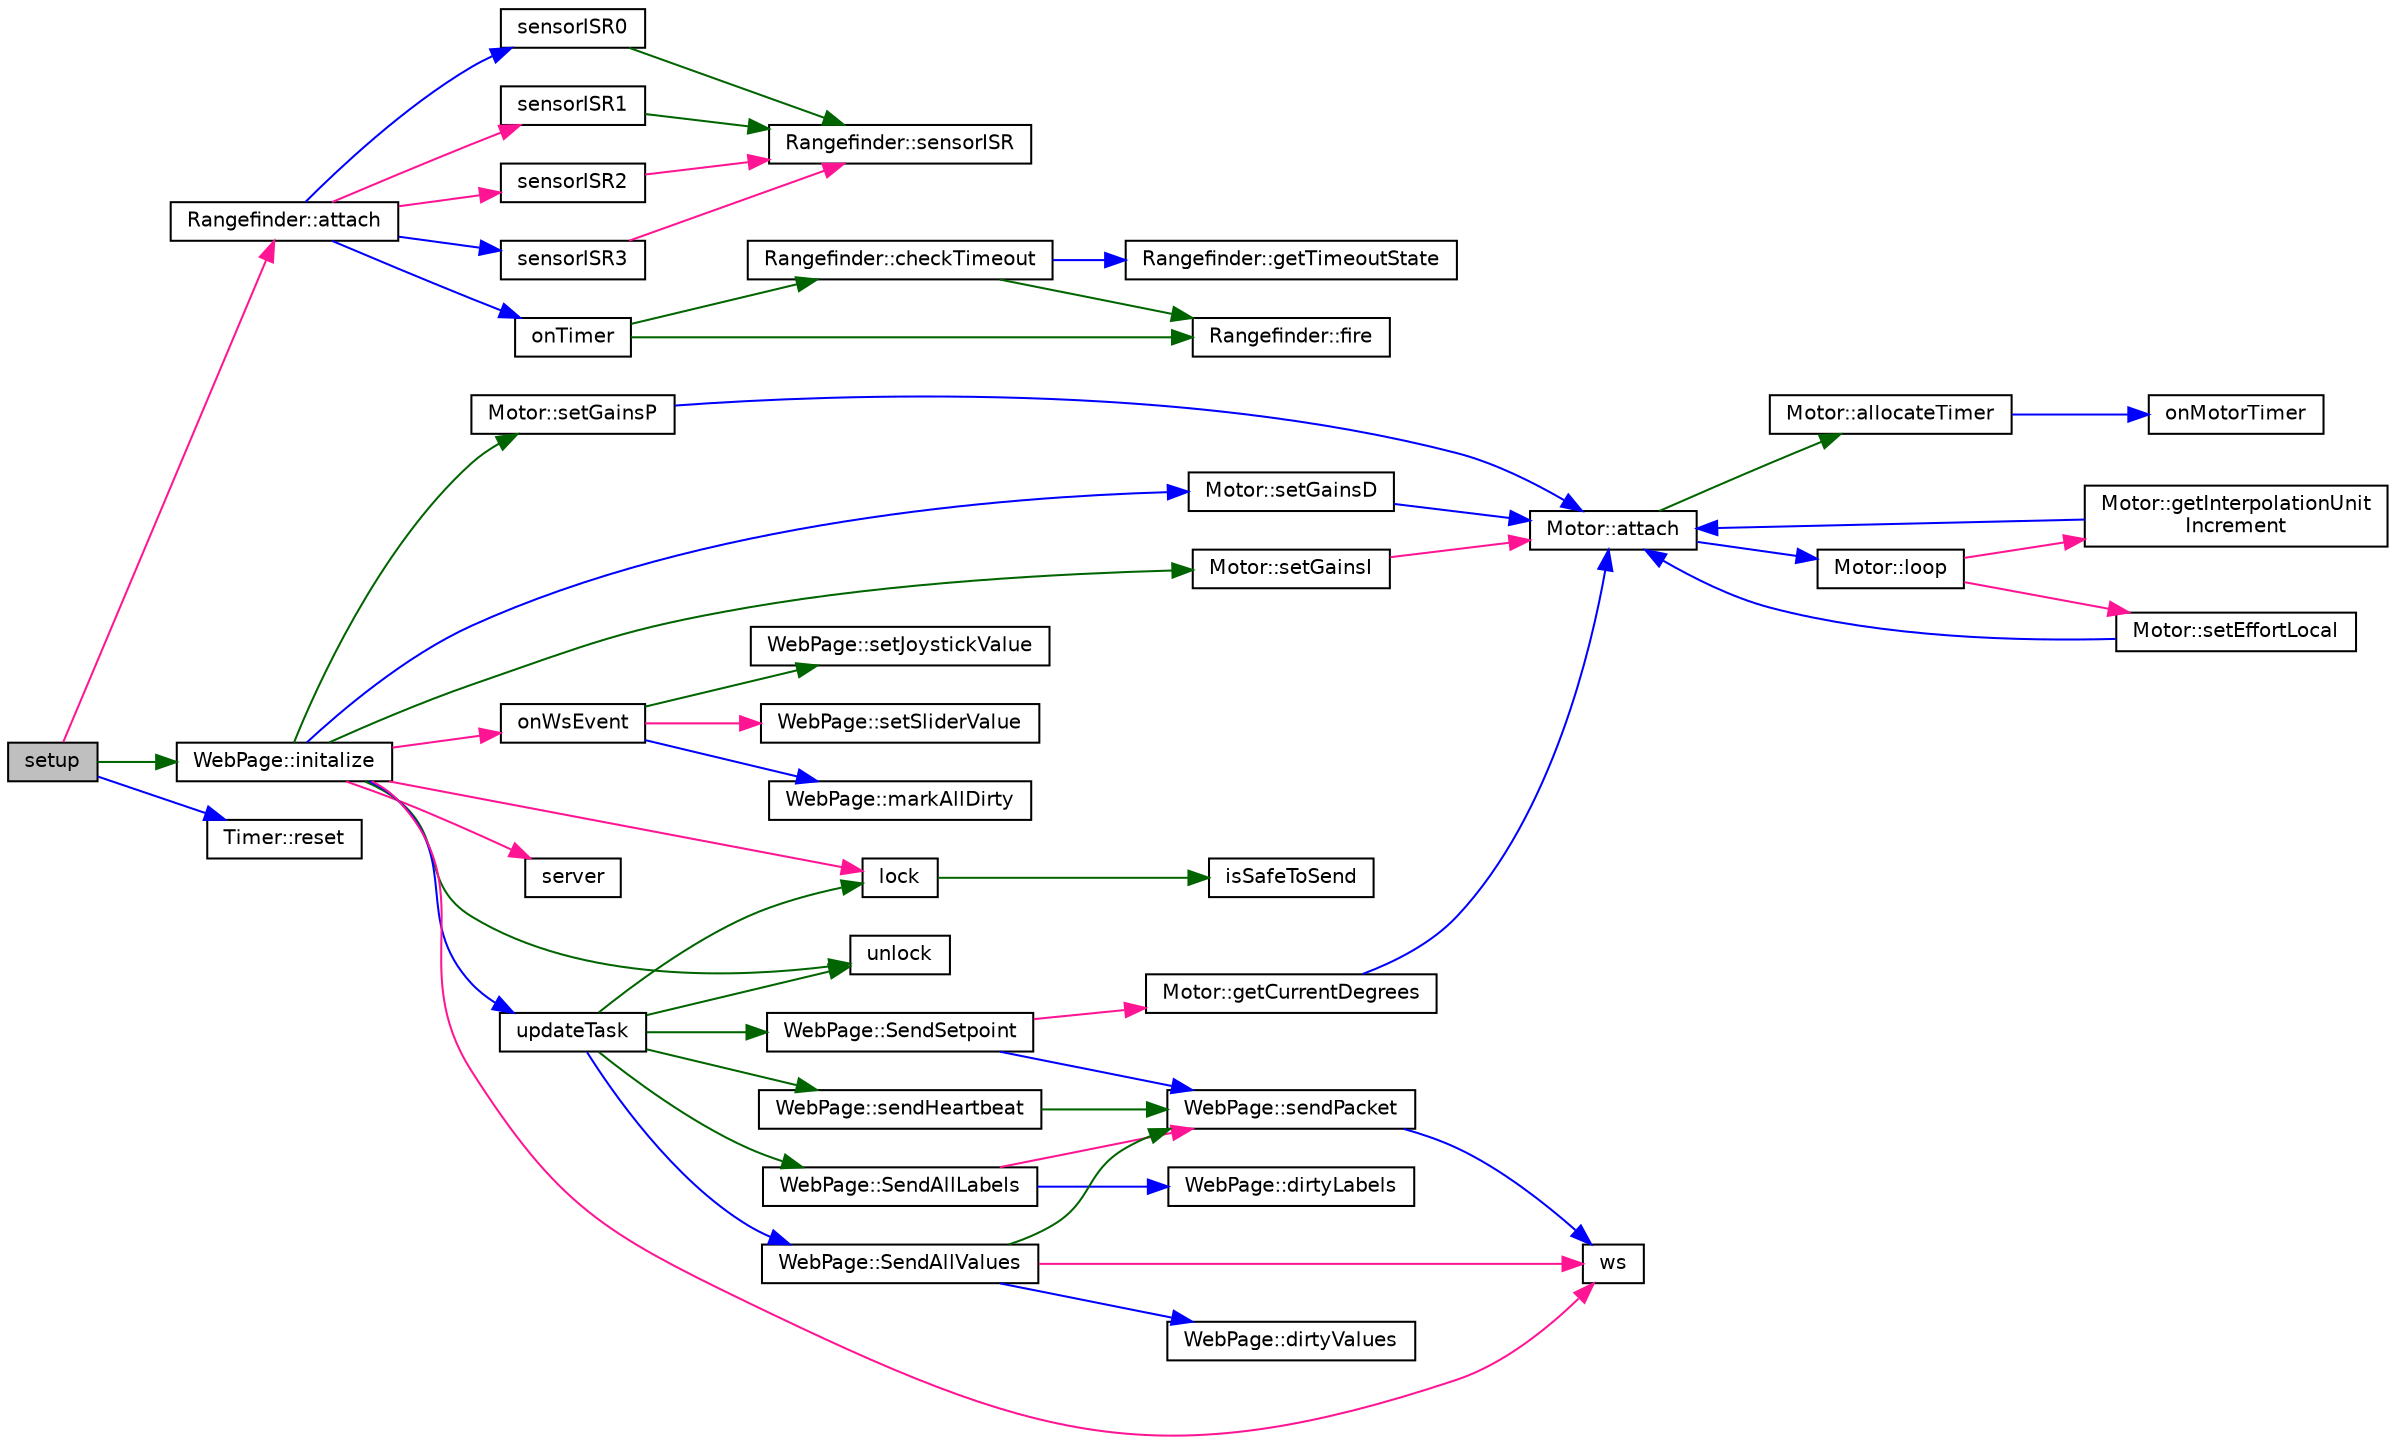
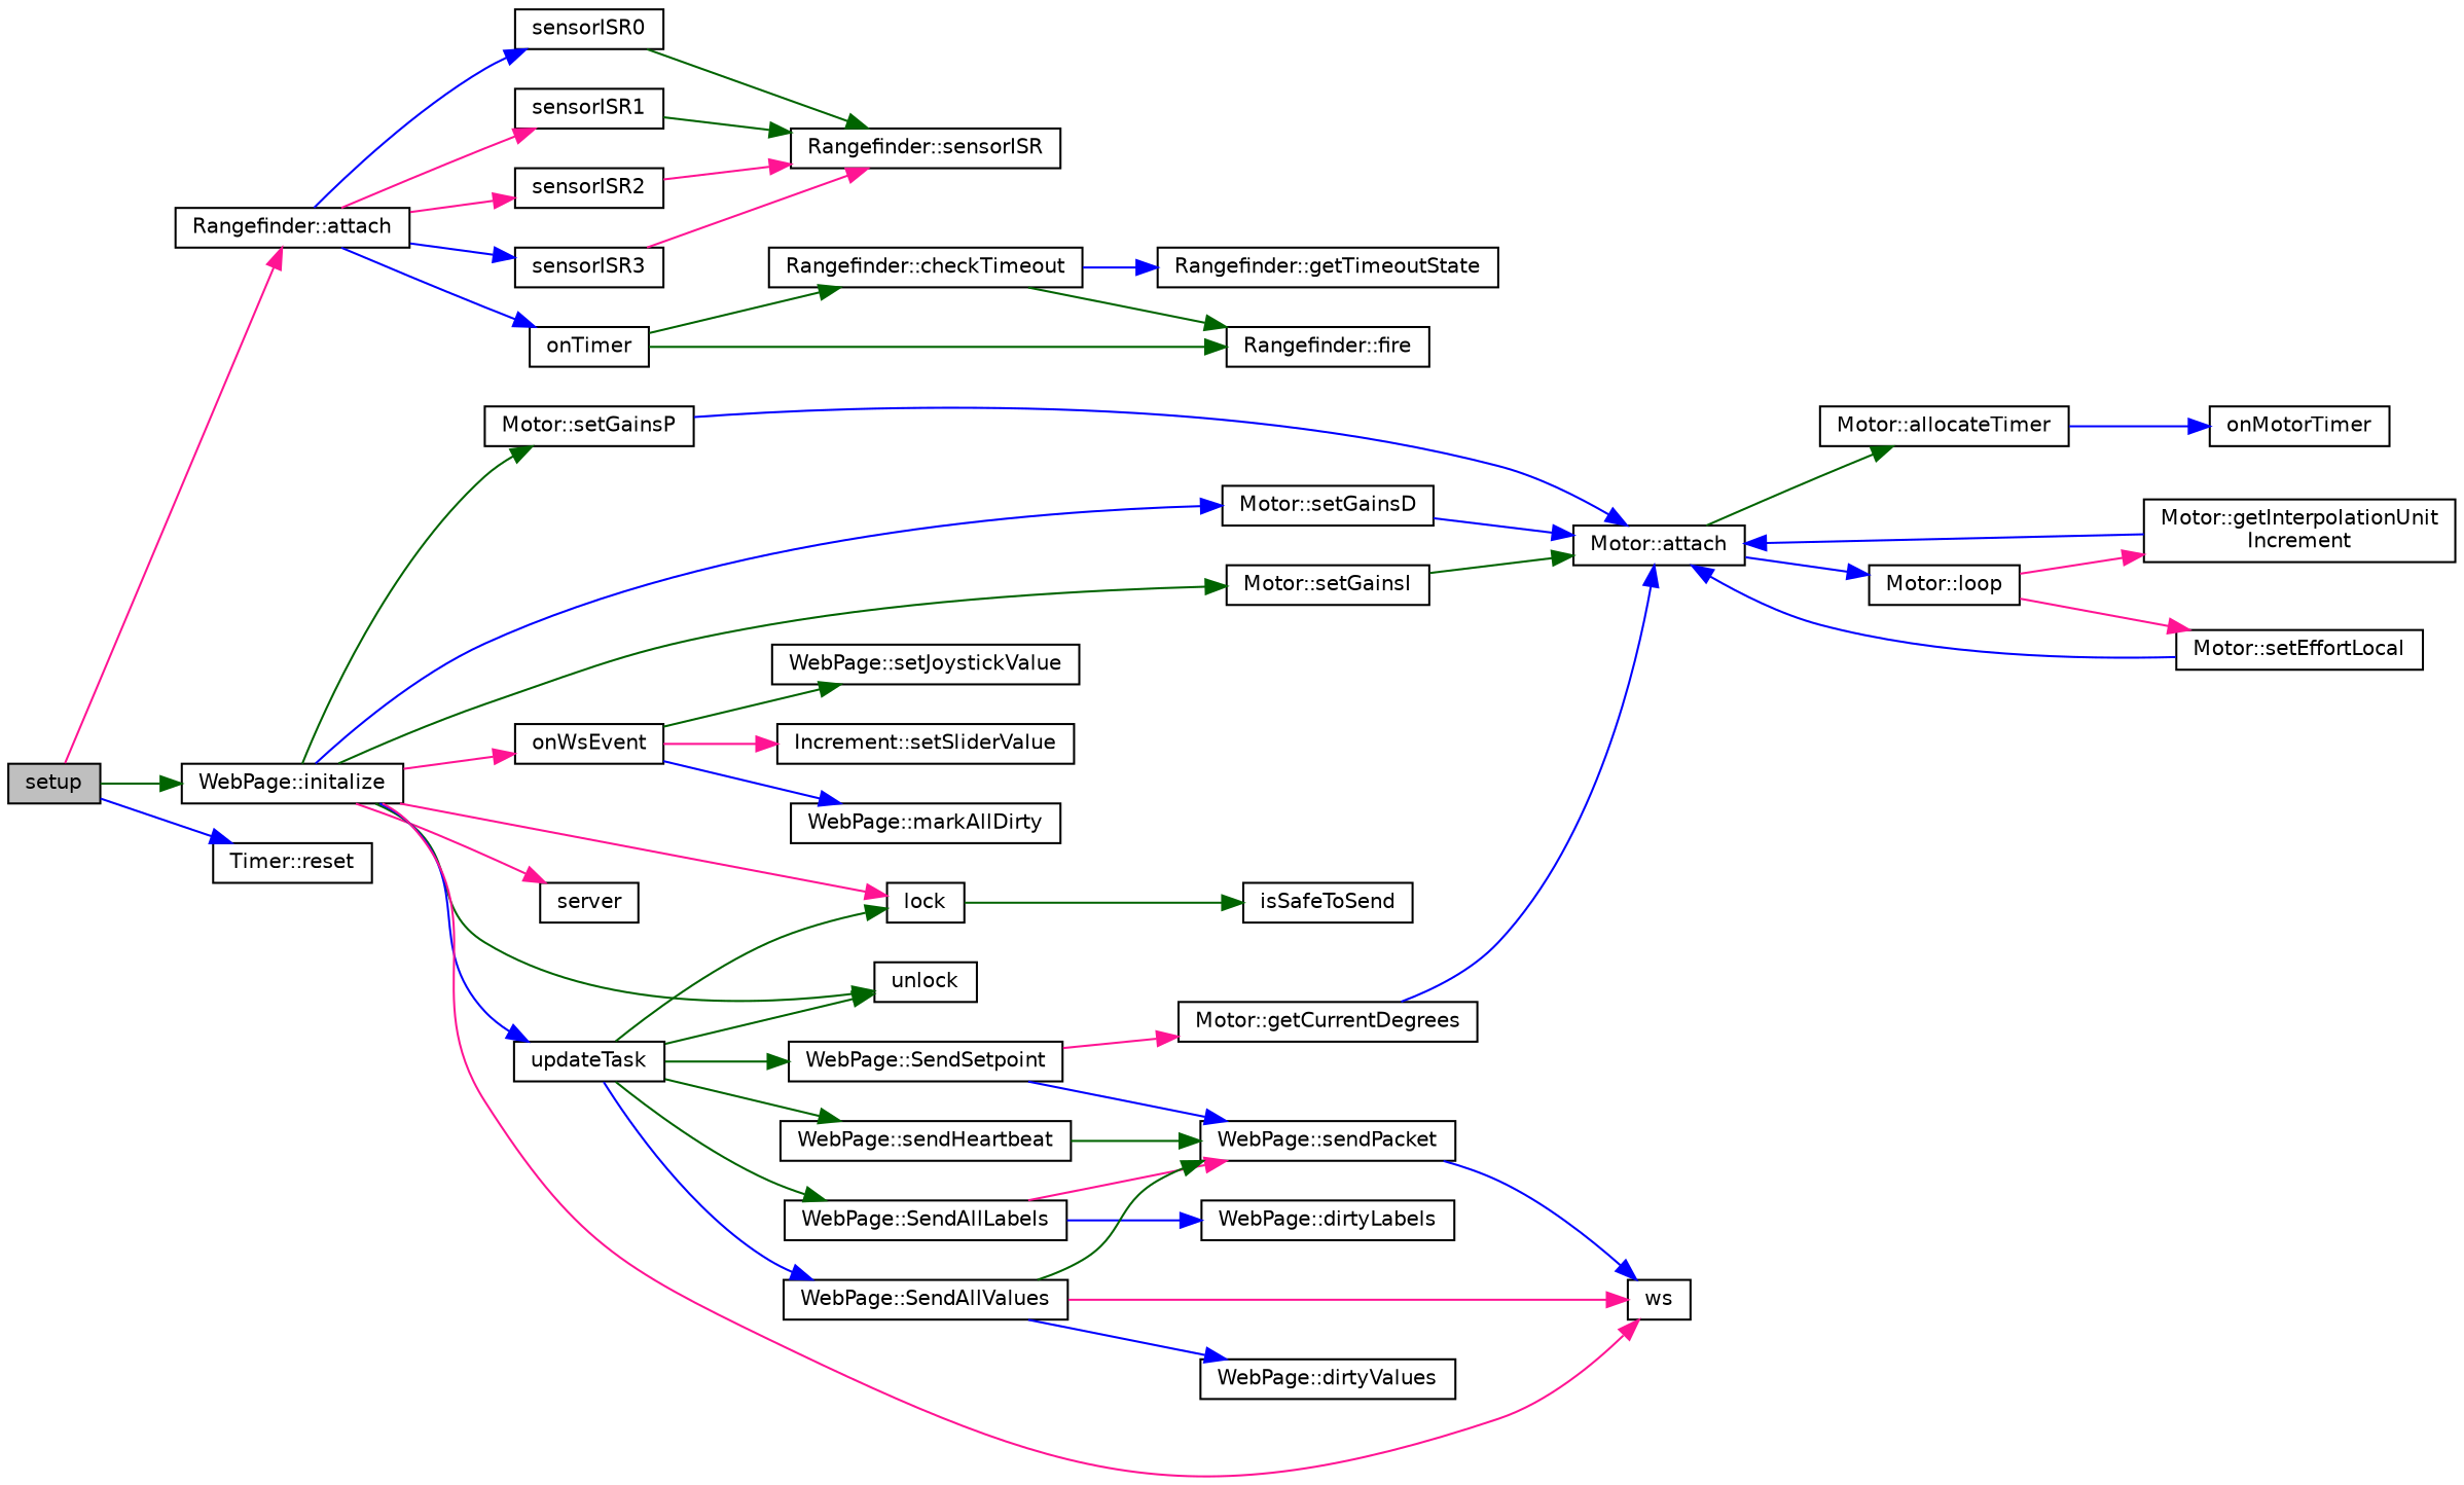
  digraph {
    rankdir=LR
    node [color=black fillcolor=white fontname=Helvetica fontsize=10 shape=record style=filled]
    edge [color=darkgreen fontname=Helvetica fontsize=10 labelfontname=Helvetica labelfontsize=10 style=solid]
    n1 [fillcolor=grey75 fontcolor=black height=0.2 label=setup width=0.4]
    n2 [height=0.2 label="Rangefinder::attach" width=0.4]
    n3 [height=0.2 label="WebPage::initalize" width=0.4]
    n4 [height=0.2 label="Timer::reset" width=0.4]
    n5 [height=0.2 label=onTimer width=0.4]
    n6 [height=0.2 label=sensorISR0 width=0.4]
    n7 [height=0.2 label=sensorISR1 width=0.4]
    n8 [height=0.2 label=sensorISR2 width=0.4]
    n9 [height=0.2 label=sensorISR3 width=0.4]
    n10 [height=0.2 label=lock width=0.4]
    n11 [height=0.2 label=onWsEvent width=0.4]
    n12 [height=0.2 label=server width=0.4]
    n13 [height=0.2 label="Motor::setGainsD" width=0.4]
    n14 [height=0.2 label="Motor::setGainsI" width=0.4]
    n15 [height=0.2 label="Motor::setGainsP" width=0.4]
    n16 [height=0.2 label=unlock width=0.4]
    n17 [height=0.2 label=updateTask width=0.4]
    n18 [height=0.2 label=ws width=0.4]
    n19 [height=0.2 label="Rangefinder::checkTimeout" width=0.4]
    n20 [height=0.2 label="Rangefinder::fire" width=0.4]
    n21 [height=0.2 label="Rangefinder::sensorISR" width=0.4]
    n22 [height=0.2 label="Rangefinder::getTimeoutState" width=0.4]
    n23 [height=0.2 label=isSafeToSend width=0.4]
    n24 [height=0.2 label="WebPage::markAllDirty" width=0.4]
    n25 [height=0.2 label="WebPage::setJoystickValue" width=0.4]
-   n26 [height=0.2 label="WebPage::setSliderValue" width=0.4]
+   n26 [height=0.2 label="Increment::setSliderValue" width=0.4]
    n27 [height=0.2 label="Motor::attach" width=0.4]
    n28 [height=0.2 label="WebPage::SendAllLabels" width=0.4]
    n29 [height=0.2 label="WebPage::SendAllValues" width=0.4]
    n30 [height=0.2 label="WebPage::sendHeartbeat" width=0.4]
    n31 [height=0.2 label="WebPage::SendSetpoint" width=0.4]
    n32 [height=0.2 label="Motor::allocateTimer" width=0.4]
    n33 [height=0.2 label="Motor::loop" width=0.4]
    n34 [height=0.2 label=onMotorTimer width=0.4]
    n35 [height=0.2 label="Motor::getInterpolationUnit\lIncrement" width=0.4]
    n36 [height=0.2 label="Motor::setEffortLocal" width=0.4]
    n37 [height=0.2 label="WebPage::dirtyLabels" width=0.4]
    n38 [height=0.2 label="WebPage::sendPacket" width=0.4]
    n39 [height=0.2 label="WebPage::dirtyValues" width=0.4]
    n40 [height=0.2 label="Motor::getCurrentDegrees" width=0.4]
    n1 -> n2 [color=deeppink]
    n1 -> n3
    n1 -> n4 [color=blue]
    n2 -> n5 [color=blue]
    n2 -> n6 [color=blue]
    n2 -> n7 [color=deeppink]
    n2 -> n8 [color=deeppink]
    n2 -> n9 [color=blue]
    n3 -> n10 [color=deeppink]
    n3 -> n11 [color=deeppink]
    n3 -> n12 [color=deeppink]
    n3 -> n13 [color=blue]
    n3 -> n14
    n3 -> n15
    n3 -> n16
    n3 -> n17 [color=blue]
    n3 -> n18 [color=deeppink]
    n5 -> n19
    n5 -> n20
    n6 -> n21
    n7 -> n21
    n8 -> n21 [color=deeppink]
    n9 -> n21 [color=deeppink]
    n10 -> n23
    n11 -> n24 [color=blue]
    n11 -> n25
    n11 -> n26 [color=deeppink]
    n13 -> n27 [color=blue]
-   n14 -> n27 [color=deeppink]
+   n14 -> n27
    n15 -> n27 [color=blue]
    n17 -> n10
    n17 -> n16
    n17 -> n28
    n17 -> n29 [color=blue]
    n17 -> n30
    n17 -> n31
    n19 -> n20
    n19 -> n22 [color=blue]
    n27 -> n32
    n27 -> n33 [color=blue]
    n28 -> n37 [color=blue]
    n28 -> n38 [color=deeppink]
    n29 -> n18 [color=deeppink]
    n29 -> n38
    n29 -> n39 [color=blue]
    n30 -> n38
    n31 -> n38 [color=blue]
    n31 -> n40 [color=deeppink]
    n32 -> n34 [color=blue]
    n33 -> n35 [color=deeppink]
    n33 -> n36 [color=deeppink]
    n35 -> n27 [color=blue]
    n36 -> n27 [color=blue]
    n38 -> n18 [color=blue]
    n40 -> n27 [color=blue]
  }
